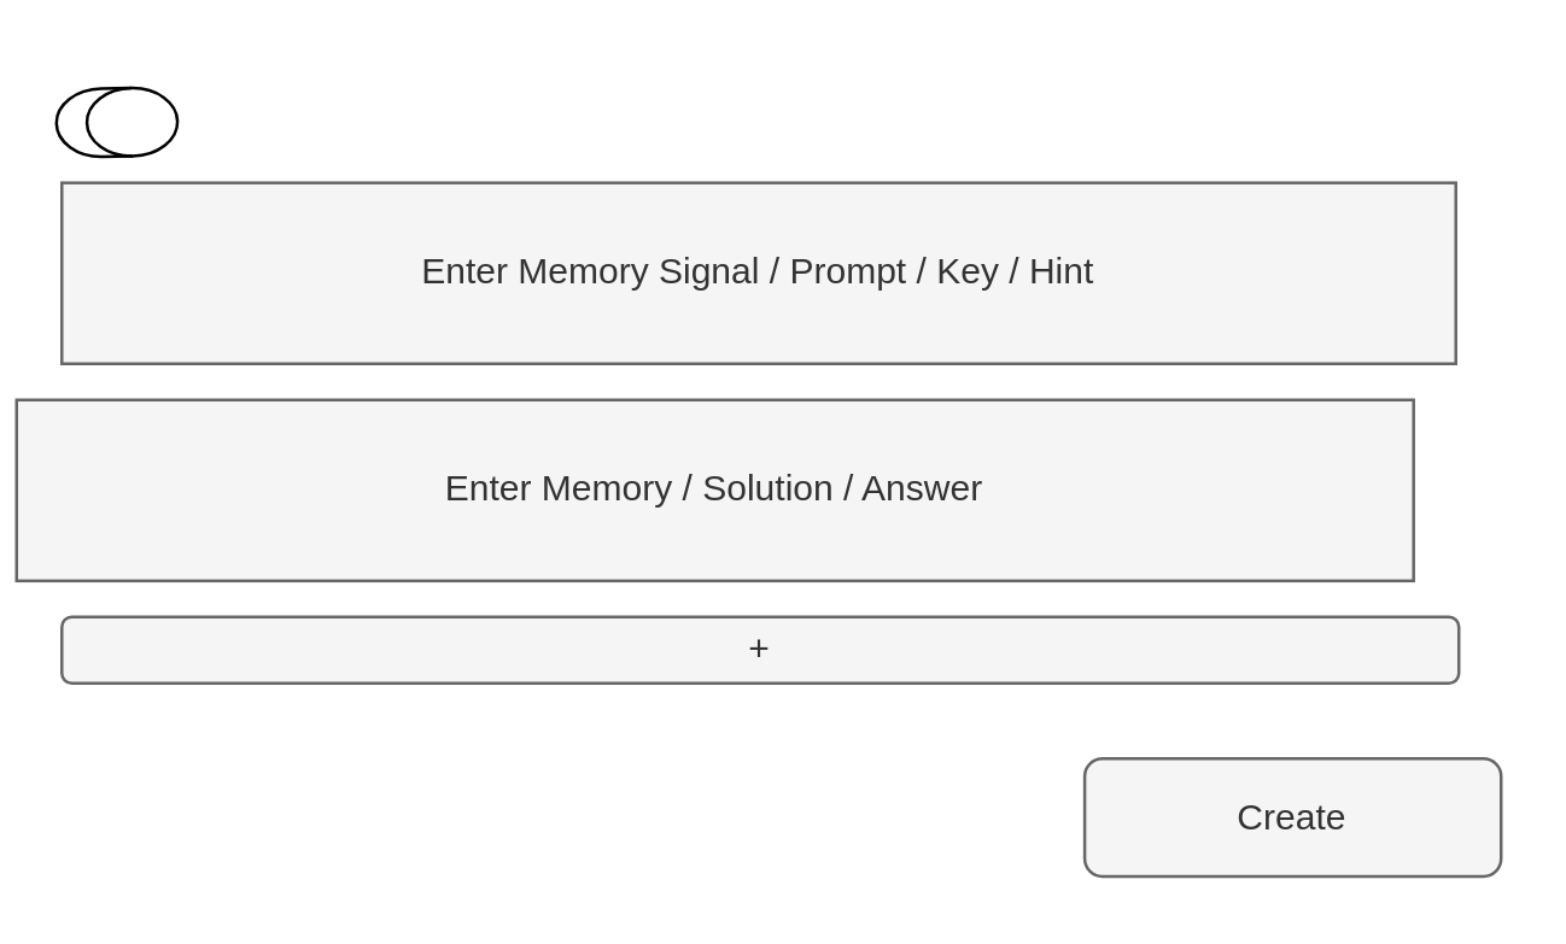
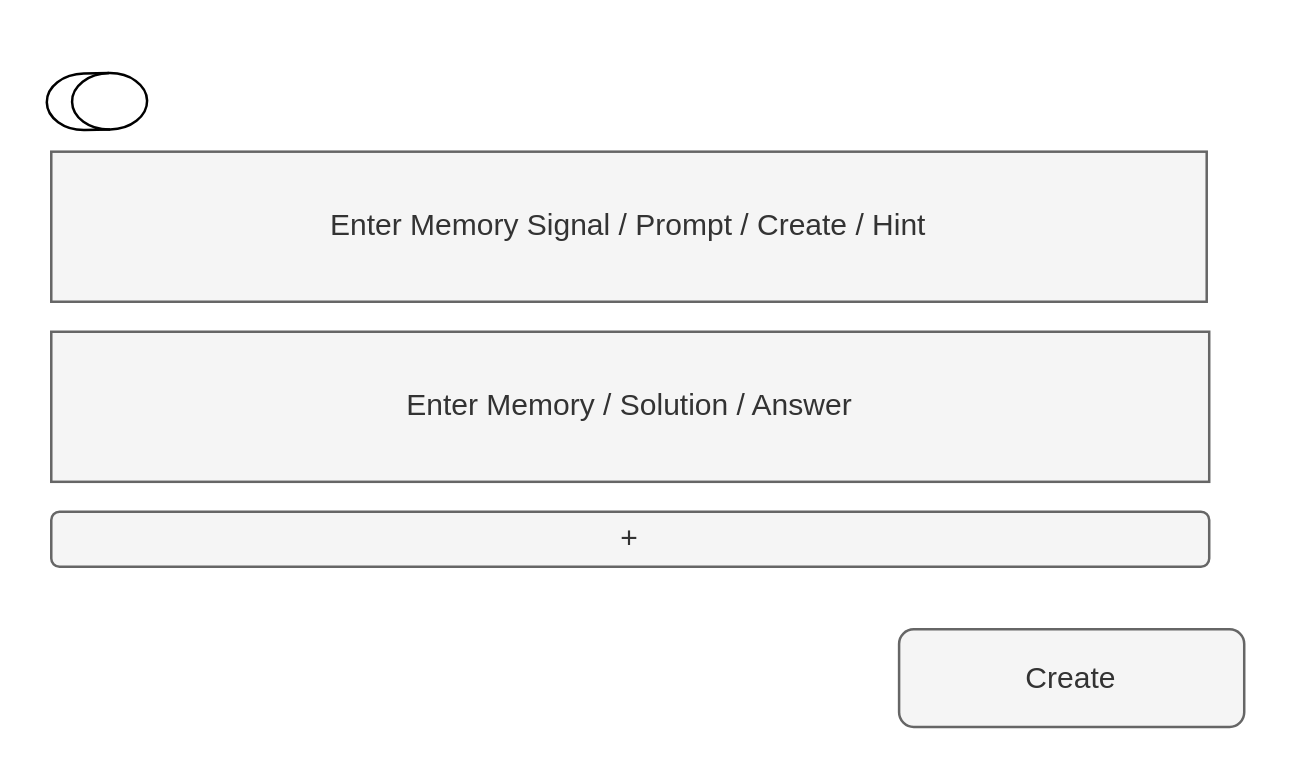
  <mxCell id="0" />
  <mxCell id="1" parent="0" />
- <mxCell id="2" value="Enter Memory Signal / Prompt / Key / Hint" style="rounded=0;whiteSpace=wrap;html=1;fillColor=#f5f5f5;fontColor=#333333;strokeColor=#666666;" vertex="1" parent="1"><mxGeometry x="20" y="60.11" width="462" height="60" as="geometry" /></mxCell>
- <mxCell id="3" value="Enter Memory / Solution / Answer" style="rounded=0;whiteSpace=wrap;html=1;fillColor=#f5f5f5;fontColor=#333333;strokeColor=#666666;" vertex="1" parent="1"><mxGeometry x="5" y="132.11" width="463" height="60" as="geometry" /></mxCell>
+ <mxCell id="2" value="Enter Memory Signal / Prompt / Create / Hint" style="rounded=0;whiteSpace=wrap;html=1;fillColor=#f5f5f5;fontColor=#333333;strokeColor=#666666;" vertex="1" parent="1"><mxGeometry x="20" y="60.11" width="462" height="60" as="geometry" /></mxCell>
+ <mxCell id="3" value="Enter Memory / Solution / Answer" style="rounded=0;whiteSpace=wrap;html=1;fillColor=#f5f5f5;fontColor=#333333;strokeColor=#666666;" vertex="1" parent="1"><mxGeometry x="20" y="132.11" width="463" height="60" as="geometry" /></mxCell>
  <mxCell id="4" value="" style="shape=cylinder3;whiteSpace=wrap;html=1;boundedLbl=1;backgroundOutline=1;size=15;rotation=89;" vertex="1" parent="1"><mxGeometry x="27" y="20" width="22.55" height="40.11" as="geometry" /></mxCell>
  <mxCell id="5" value="+" style="rounded=1;whiteSpace=wrap;html=1;fillColor=#f5f5f5;fontColor=#333333;strokeColor=#666666;" vertex="1" parent="1"><mxGeometry x="20" y="204.11" width="463" height="22" as="geometry" /></mxCell>
  <mxCell id="6" value="Create" style="rounded=1;whiteSpace=wrap;html=1;fillColor=#f5f5f5;fontColor=#333333;strokeColor=#666666;" vertex="1" parent="1"><mxGeometry x="359" y="251.11" width="138" height="39" as="geometry" /></mxCell>
